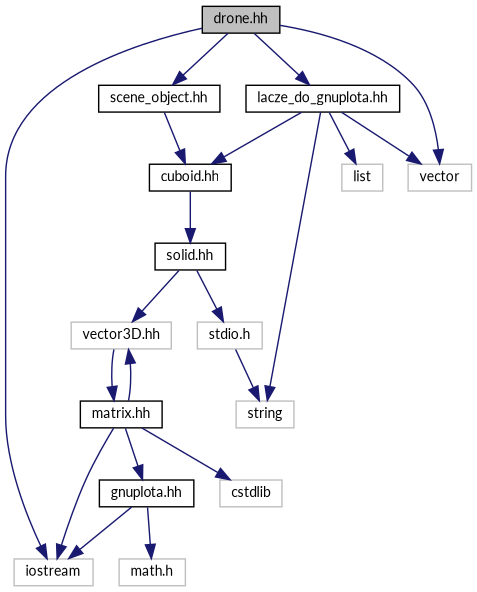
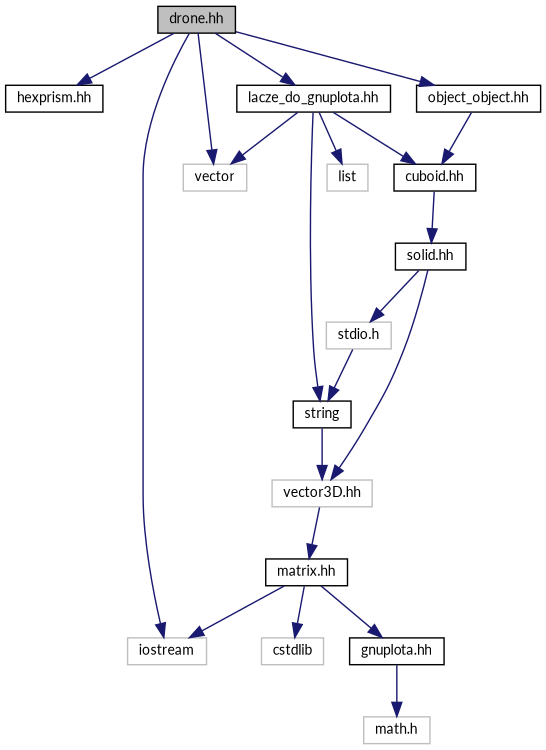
  digraph {
    fontname=Lato
    node [color=black fillcolor=white fontname=Lato fontsize=10 shape=record style=filled]
    edge [color=midnightblue fontname=Lato fontsize=10 labelfontname=Helvetica labelfontsize=10 style=solid]
    n1 [fillcolor=grey75 fontcolor=black height=0.2 label="drone.hh" width=0.4]
+   n2 [height=0.2 label="hexprism.hh" width=0.4]
    n3 [color=grey75 height=0.2 label=iostream width=0.4]
-   n4 [height=0.2 label="scene_object.hh" width=0.4]
+   n4 [height=0.2 label="object_object.hh" width=0.4]
    n5 [height=0.2 label="lacze_do_gnuplota.hh" width=0.4]
    n6 [color=grey75 height=0.2 label=vector width=0.4]
    n7 [height=0.2 label="cuboid.hh" width=0.4]
-   n8 [color=grey75 height=0.2 label=string width=0.4]
+   n8 [height=0.2 label=string width=0.4]
    n9 [color=grey75 height=0.2 label=list width=0.4]
    n10 [height=0.2 label="solid.hh" width=0.4]
    n11 [color=grey75 height=0.2 label="vector3D.hh" width=0.4]
    n12 [color=grey75 height=0.2 label="stdio.h" width=0.4]
    n13 [height=0.2 label="matrix.hh" width=0.4]
    n14 [height=0.2 label="gnuplota.hh" width=0.4]
    n15 [color=grey75 height=0.2 label=cstdlib width=0.4]
    n16 [color=grey75 height=0.2 label="math.h" width=0.4]
+   n1 -> n2
    n1 -> n3
    n1 -> n4
    n1 -> n5
    n1 -> n6
    n4 -> n7
    n5 -> n6
    n5 -> n7
    n5 -> n8
    n5 -> n9
    n7 -> n10
    n10 -> n11
    n10 -> n12
    n11 -> n13
    n12 -> n8
    n13 -> n3
-   n13 -> n11
+   n8 -> n11
    n13 -> n14
    n13 -> n15
-   n14 -> n3
    n14 -> n16
  }
